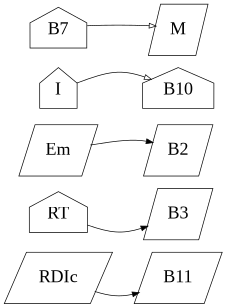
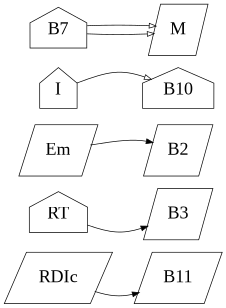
  strict digraph {
    fontname="Liberation Serif"
    rankdir=LR
    remincross=true
    splines=curved
    node [fontname="Liberation Serif" fontsize=26 shape=parallelogram]
    edge [arrowhead=normal fontname="Liberation Serif"]
    RDIc
    B11
    RT [shape=house]
    B3
    Em
    B2
    I [shape=house]
    B10 [shape=house]
    n9 [label=B7 shape=house]
    M
    RDIc -> B11
    RT -> B3
    Em -> B2
    I -> B10 [arrowhead=onormal]
    n9 -> M [arrowhead=onormal]
+   M -> n9 [arrowhead=onormal]
  }
